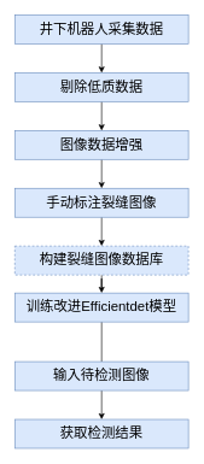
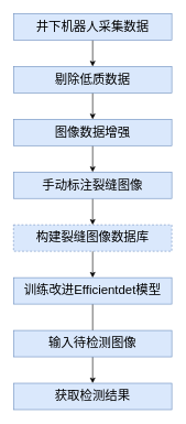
  <mxCell id="0" />
  <mxCell id="1" parent="0" />
  <mxCell id="2" style="edgeStyle=orthogonalEdgeStyle;rounded=0;orthogonalLoop=1;jettySize=auto;html=1;exitX=0.5;exitY=1;exitDx=0;exitDy=0;entryX=0.5;entryY=0;entryDx=0;entryDy=0;fontSize=19;" edge="1" parent="1" source="3" target="5"><mxGeometry relative="1" as="geometry" /></mxCell>
  <mxCell id="3" value="&lt;font style=&quot;font-size: 19px;&quot;&gt;井下机器人采集数据&lt;/font&gt;" style="rounded=0;whiteSpace=wrap;html=1;fillColor=#dae8fc;strokeColor=#6c8ebf;" vertex="1" parent="1"><mxGeometry x="20" y="20" width="240" height="40" as="geometry" /></mxCell>
  <mxCell id="4" style="edgeStyle=orthogonalEdgeStyle;rounded=0;orthogonalLoop=1;jettySize=auto;html=1;exitX=0.5;exitY=1;exitDx=0;exitDy=0;fontSize=19;entryX=0.5;entryY=0;entryDx=0;entryDy=0;" edge="1" parent="1" source="5" target="7"><mxGeometry relative="1" as="geometry"><mxPoint x="140" y="170" as="targetPoint" /></mxGeometry></mxCell>
  <mxCell id="5" value="&lt;span style=&quot;font-size: 19px;&quot;&gt;剔除低质数据&lt;/span&gt;" style="rounded=0;whiteSpace=wrap;html=1;fillColor=#dae8fc;strokeColor=#6c8ebf;" vertex="1" parent="1"><mxGeometry x="20" y="100" width="240" height="40" as="geometry" /></mxCell>
  <mxCell id="6" style="edgeStyle=orthogonalEdgeStyle;rounded=0;orthogonalLoop=1;jettySize=auto;html=1;exitX=0.5;exitY=1;exitDx=0;exitDy=0;fontSize=19;" edge="1" parent="1" source="7" target="9"><mxGeometry relative="1" as="geometry" /></mxCell>
  <mxCell id="7" value="&lt;span style=&quot;font-size: 19px;&quot;&gt;图像数据增强&lt;/span&gt;" style="rounded=0;whiteSpace=wrap;html=1;fillColor=#dae8fc;strokeColor=#6c8ebf;" vertex="1" parent="1"><mxGeometry x="20" y="180" width="240" height="40" as="geometry" /></mxCell>
  <mxCell id="8" style="edgeStyle=orthogonalEdgeStyle;rounded=0;orthogonalLoop=1;jettySize=auto;html=1;exitX=0.5;exitY=1;exitDx=0;exitDy=0;entryX=0.5;entryY=0;entryDx=0;entryDy=0;fontSize=19;" edge="1" parent="1" source="9" target="11"><mxGeometry relative="1" as="geometry" /></mxCell>
  <mxCell id="9" value="&lt;span style=&quot;font-size: 19px;&quot;&gt;手动标注裂缝图像&lt;/span&gt;" style="rounded=0;whiteSpace=wrap;html=1;fillColor=#dae8fc;strokeColor=#6c8ebf;" vertex="1" parent="1"><mxGeometry x="20" y="260" width="240" height="40" as="geometry" /></mxCell>
  <mxCell id="10" style="edgeStyle=orthogonalEdgeStyle;rounded=0;orthogonalLoop=1;jettySize=auto;html=1;exitX=0.5;exitY=1;exitDx=0;exitDy=0;fontSize=19;" edge="1" parent="1" source="11" target="13"><mxGeometry relative="1" as="geometry" /></mxCell>
  <mxCell id="11" value="&lt;span style=&quot;font-size: 19px;&quot;&gt;构建裂缝图像数据库&lt;/span&gt;" style="rounded=0;whiteSpace=wrap;html=1;fillColor=#dae8fc;strokeColor=#6c8ebf;dashed=1;" vertex="1" parent="1"><mxGeometry x="20" y="340" width="240" height="40" as="geometry" /></mxCell>
  <mxCell id="12" style="edgeStyle=orthogonalEdgeStyle;rounded=0;orthogonalLoop=1;jettySize=auto;html=1;exitX=0.5;exitY=1;exitDx=0;exitDy=0;entryX=0.5;entryY=0;entryDx=0;entryDy=0;fontSize=19;endArrow=none;" edge="1" parent="1" source="13" target="15"><mxGeometry relative="1" as="geometry" /></mxCell>
- <mxCell id="13" value="&lt;span style=&quot;font-size: 19px;&quot;&gt;训练改进Efficientdet模型&lt;/span&gt;" style="rounded=0;whiteSpace=wrap;html=1;fillColor=#dae8fc;strokeColor=#6c8ebf;" vertex="1" parent="1"><mxGeometry x="20" y="405" width="240" height="40" as="geometry" /></mxCell>
+ <mxCell id="13" value="&lt;span style=&quot;font-size: 19px;&quot;&gt;训练改进Efficientdet模型&lt;/span&gt;" style="rounded=0;whiteSpace=wrap;html=1;fillColor=#dae8fc;strokeColor=#6c8ebf;" vertex="1" parent="1"><mxGeometry x="20" y="420" width="240" height="40" as="geometry" /></mxCell>
  <mxCell id="14" style="edgeStyle=orthogonalEdgeStyle;rounded=0;orthogonalLoop=1;jettySize=auto;html=1;exitX=0.5;exitY=1;exitDx=0;exitDy=0;entryX=0.5;entryY=0;entryDx=0;entryDy=0;fontSize=19;" edge="1" parent="1" source="15" target="16"><mxGeometry relative="1" as="geometry" /></mxCell>
  <mxCell id="15" value="&lt;span style=&quot;font-size: 19px;&quot;&gt;输入待检测图像&lt;/span&gt;" style="rounded=0;whiteSpace=wrap;html=1;fillColor=#dae8fc;strokeColor=#6c8ebf;" vertex="1" parent="1"><mxGeometry x="20" y="500" width="240" height="40" as="geometry" /></mxCell>
  <mxCell id="16" value="&lt;span style=&quot;font-size: 19px;&quot;&gt;获取检测结果&lt;/span&gt;" style="rounded=0;whiteSpace=wrap;html=1;fillColor=#dae8fc;strokeColor=#6c8ebf;" vertex="1" parent="1"><mxGeometry x="20" y="580" width="240" height="40" as="geometry" /></mxCell>
